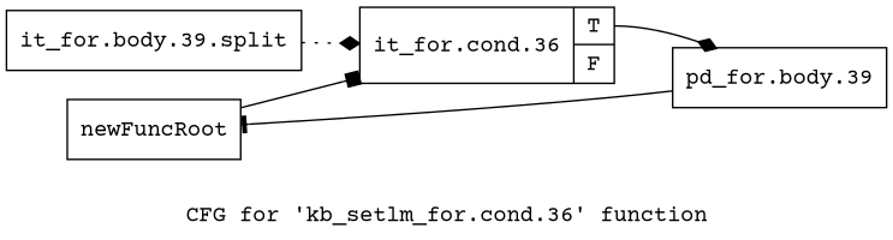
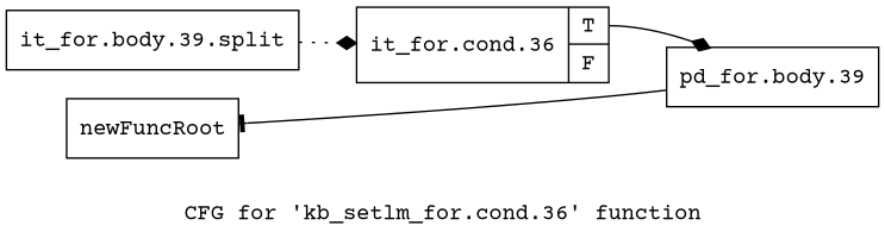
  digraph {
    fontname="Courier Prime"
    label="CFG for 'kb_setlm_for.cond.36' function"
    rankdir=LR
    node [fontname="Courier Prime" shape=record]
    edge [arrowhead=diamond fontname="Courier Prime" style=solid]
    n1 [label="{newFuncRoot}"]
    n2 [label="{it_for.cond.36|{<s0>T|<s1>F}}"]
    n3 [label="{pd_for.body.39}"]
    n4 [label="{it_for.body.39.split}"]
-   n1 -> n2 [arrowhead=box]
    n2 -> n3 [tailport=s0]
    n3 -> n1 [arrowhead=tee]
    n4 -> n2 [style=dotted]
  }
